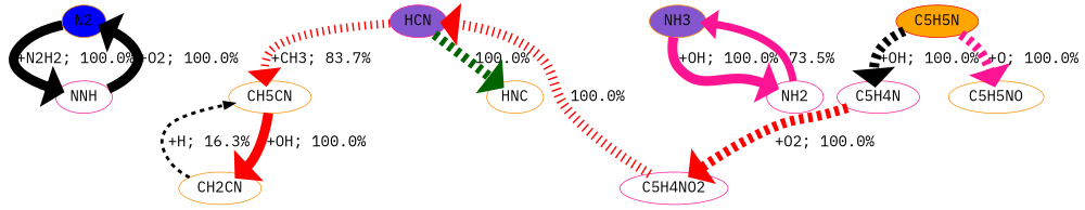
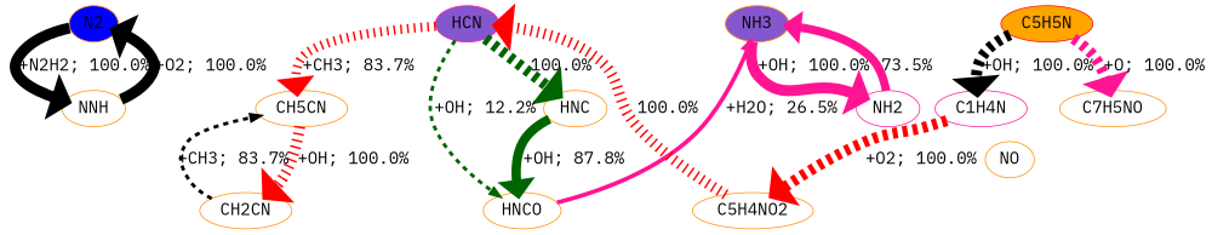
  digraph {
    b="0,0,1558,558"
    fontname="IBM Plex Mono"
    rankdir=TB
    node [color=darkorange fontname="IBM Plex Mono" fontsize=20]
    edge [color=black fontcolor=black fontname="IBM Plex Mono" fontsize=20 penwidth=13 style=solid]
    N2 [fillcolor=blue style=filled]
    HCN [color=deeppink fillcolor="#500dbab1" style=filled]
    NH3 [fillcolor="#500dbab1" style=filled]
    C5H5N [color=red fillcolor=orange style=filled]
-   NNH [color=deeppink]
+   NNH
    HNC
+   HNCO
    n8 [label=CH5CN]
    NH2 [color=deeppink]
-   C5H4N [color=deeppink]
-   C5H5NO
+   C5H4N [color=deeppink label=C1H4N]
+   C5H5NO [label=C7H5NO]
    CH2CN
-   C5H4NO2 [color=deeppink]
+   C5H4NO2
+   NO
    subgraph sub_1 {
      rank=source
      N2
      HCN
      NH3
      C5H5N
    }
    N2 -> NNH [label="+N2H2; 100.0%"]
    HCN -> HNC [color=darkgreen label="100.0%" style=dashed]
+   HCN -> HNCO [color=darkgreen label="+OH; 12.2%" penwidth=4 style=dashed]
    HCN -> n8 [color=red label="+CH3; 83.7%" penwidth=11 style=dotted]
    NH3 -> NH2 [color=deeppink label="+OH; 100.0%"]
    C5H5N -> C5H4N [label="+OH; 100.0%" style=dashed]
    C5H5N -> C5H5NO [color=deeppink label="+O; 100.0%" style=dashed]
    NNH -> N2 [label="+O2; 100.0%"]
-   n8 -> CH2CN [color=red label="+OH; 100.0%"]
+   HNC -> HNCO [color=darkgreen label="+OH; 87.8%" penwidth=11]
+   HNCO -> NH3 [color=deeppink label="+H2O; 26.5%" penwidth=5]
+   n8 -> CH2CN [color=red label="+OH; 100.0%" style=dotted]
    NH2 -> NH3 [color=deeppink label="73.5%" penwidth=10]
    C5H4N -> C5H4NO2 [color=red label="+O2; 100.0%" style=dashed]
-   CH2CN -> n8 [label="+H; 16.3%" penwidth=4 style=dashed]
+   CH2CN -> n8 [label="+CH3; 83.7%" penwidth=4 style=dashed]
    C5H4NO2 -> HCN [color=red label="100.0%" style=dotted]
  }
